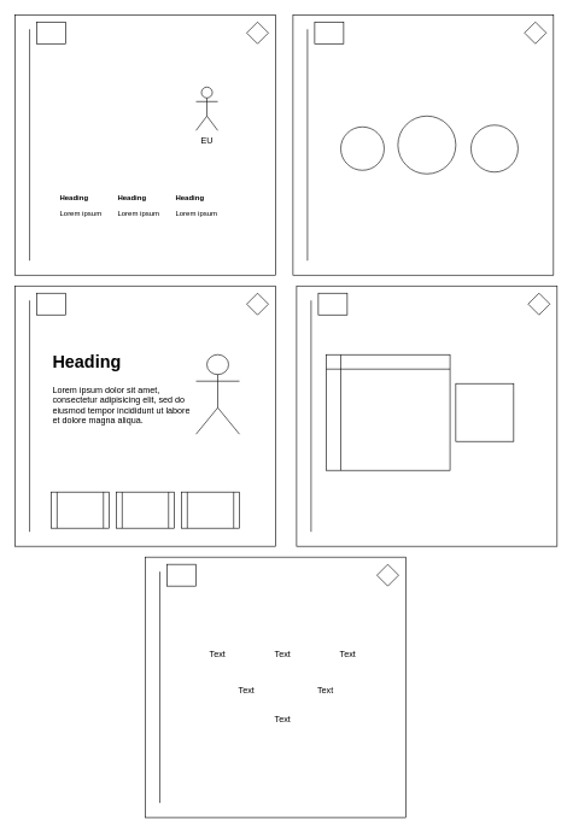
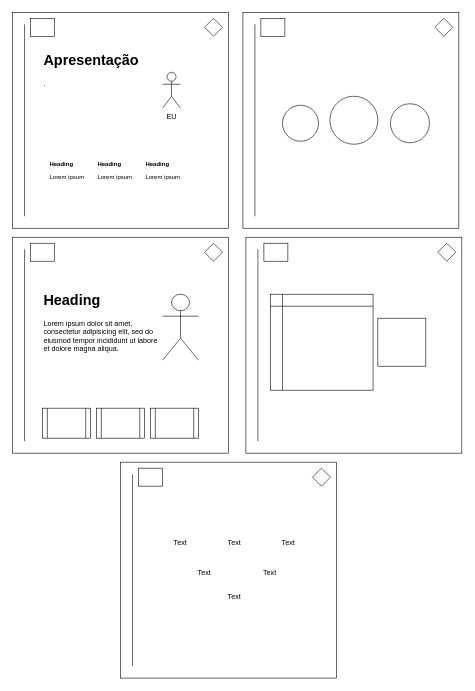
  <mxCell id="0" />
  <mxCell id="1" parent="0" />
  <mxCell id="2" value="" style="whiteSpace=wrap;html=1;aspect=fixed;" parent="1" vertex="1"><mxGeometry x="20" y="20" width="360" height="360" as="geometry" /></mxCell>
  <mxCell id="3" value="EU" style="shape=umlActor;verticalLabelPosition=bottom;verticalAlign=top;html=1;outlineConnect=0;" parent="1" vertex="1"><mxGeometry x="270" y="120" width="30" height="60" as="geometry" /></mxCell>
+ <mxCell id="4" value="&lt;h1 style=&quot;margin-top: 0px;&quot;&gt;Apresentação&lt;/h1&gt;&lt;p&gt;.&lt;/p&gt;" style="text;html=1;whiteSpace=wrap;overflow=hidden;rounded=0;" parent="1" vertex="1"><mxGeometry x="70" y="80" width="180" height="120" as="geometry" /></mxCell>
  <mxCell id="5" value="&lt;h1 style=&quot;margin-top: 0px; font-size: 10px;&quot;&gt;&lt;font style=&quot;font-size: 10px;&quot;&gt;Heading&lt;/font&gt;&lt;/h1&gt;&lt;p style=&quot;font-size: 10px;&quot;&gt;&lt;font style=&quot;font-size: 10px;&quot;&gt;Lorem ipsum&lt;/font&gt;&lt;/p&gt;" style="text;html=1;whiteSpace=wrap;overflow=hidden;rounded=0;" parent="1" vertex="1"><mxGeometry x="80" y="260" width="160" height="90" as="geometry" /></mxCell>
  <mxCell id="6" value="&lt;h1 style=&quot;margin-top: 0px; font-size: 10px;&quot;&gt;&lt;font style=&quot;font-size: 10px;&quot;&gt;Heading&lt;/font&gt;&lt;/h1&gt;&lt;p style=&quot;font-size: 10px;&quot;&gt;&lt;font style=&quot;font-size: 10px;&quot;&gt;Lorem ipsum&lt;/font&gt;&lt;/p&gt;" style="text;html=1;whiteSpace=wrap;overflow=hidden;rounded=0;" parent="1" vertex="1"><mxGeometry x="160" y="260" width="160" height="90" as="geometry" /></mxCell>
  <mxCell id="7" value="&lt;h1 style=&quot;margin-top: 0px; font-size: 10px;&quot;&gt;&lt;font style=&quot;font-size: 10px;&quot;&gt;Heading&lt;/font&gt;&lt;/h1&gt;&lt;p style=&quot;font-size: 10px;&quot;&gt;&lt;font style=&quot;font-size: 10px;&quot;&gt;Lorem ipsum&lt;/font&gt;&lt;/p&gt;" style="text;html=1;whiteSpace=wrap;overflow=hidden;rounded=0;" parent="1" vertex="1"><mxGeometry x="240" y="260" width="160" height="90" as="geometry" /></mxCell>
  <mxCell id="8" value="" style="endArrow=none;html=1;rounded=0;" parent="1" edge="1"><mxGeometry width="50" height="50" relative="1" as="geometry"><mxPoint x="40" y="360" as="sourcePoint" /><mxPoint x="40" y="40" as="targetPoint" /></mxGeometry></mxCell>
  <mxCell id="9" value="" style="rounded=0;whiteSpace=wrap;html=1;" parent="1" vertex="1"><mxGeometry x="50" y="30" width="40" height="30" as="geometry" /></mxCell>
  <mxCell id="10" value="" style="rhombus;whiteSpace=wrap;html=1;" parent="1" vertex="1"><mxGeometry x="340" y="30" width="30" height="30" as="geometry" /></mxCell>
  <mxCell id="11" value="" style="whiteSpace=wrap;html=1;aspect=fixed;" parent="1" vertex="1"><mxGeometry x="404" y="20" width="360" height="360" as="geometry" /></mxCell>
  <mxCell id="12" value="" style="endArrow=none;html=1;rounded=0;" parent="1" edge="1"><mxGeometry width="50" height="50" relative="1" as="geometry"><mxPoint x="424" y="360" as="sourcePoint" /><mxPoint x="424" y="40" as="targetPoint" /></mxGeometry></mxCell>
  <mxCell id="13" value="" style="rounded=0;whiteSpace=wrap;html=1;" parent="1" vertex="1"><mxGeometry x="434" y="30" width="40" height="30" as="geometry" /></mxCell>
  <mxCell id="14" value="" style="rhombus;whiteSpace=wrap;html=1;" parent="1" vertex="1"><mxGeometry x="724" y="30" width="30" height="30" as="geometry" /></mxCell>
  <mxCell id="15" value="" style="ellipse;whiteSpace=wrap;html=1;aspect=fixed;" parent="1" vertex="1"><mxGeometry x="549" y="160" width="80" height="80" as="geometry" /></mxCell>
  <mxCell id="16" value="" style="ellipse;whiteSpace=wrap;html=1;aspect=fixed;" parent="1" vertex="1"><mxGeometry x="470" y="175" width="60" height="60" as="geometry" /></mxCell>
  <mxCell id="17" value="" style="ellipse;whiteSpace=wrap;html=1;aspect=fixed;" parent="1" vertex="1"><mxGeometry x="650" y="172.5" width="65" height="65" as="geometry" /></mxCell>
  <mxCell id="18" value="" style="whiteSpace=wrap;html=1;aspect=fixed;" parent="1" vertex="1"><mxGeometry x="20" y="395" width="360" height="360" as="geometry" /></mxCell>
  <mxCell id="19" value="" style="endArrow=none;html=1;rounded=0;" parent="1" edge="1"><mxGeometry width="50" height="50" relative="1" as="geometry"><mxPoint x="40" y="735" as="sourcePoint" /><mxPoint x="40" y="415" as="targetPoint" /></mxGeometry></mxCell>
  <mxCell id="20" value="" style="rounded=0;whiteSpace=wrap;html=1;" parent="1" vertex="1"><mxGeometry x="50" y="405" width="40" height="30" as="geometry" /></mxCell>
  <mxCell id="21" value="" style="rhombus;whiteSpace=wrap;html=1;" parent="1" vertex="1"><mxGeometry x="340" y="405" width="30" height="30" as="geometry" /></mxCell>
  <mxCell id="22" value="" style="shape=umlActor;verticalLabelPosition=bottom;verticalAlign=top;html=1;outlineConnect=0;" parent="1" vertex="1"><mxGeometry x="270" y="490" width="60" height="110" as="geometry" /></mxCell>
  <mxCell id="23" value="&lt;h1 style=&quot;margin-top: 0px;&quot;&gt;Heading&lt;/h1&gt;&lt;p&gt;Lorem ipsum dolor sit amet, consectetur adipisicing elit, sed do eiusmod tempor incididunt ut labore et dolore magna aliqua.&lt;/p&gt;" style="text;html=1;whiteSpace=wrap;overflow=hidden;rounded=0;" parent="1" vertex="1"><mxGeometry x="70" y="480" width="200" height="170" as="geometry" /></mxCell>
  <mxCell id="24" value="" style="shape=process;whiteSpace=wrap;html=1;backgroundOutline=1;" parent="1" vertex="1"><mxGeometry x="70" y="680" width="80" height="50" as="geometry" /></mxCell>
  <mxCell id="25" value="" style="shape=process;whiteSpace=wrap;html=1;backgroundOutline=1;" parent="1" vertex="1"><mxGeometry x="160" y="680" width="80" height="50" as="geometry" /></mxCell>
  <mxCell id="26" value="" style="shape=process;whiteSpace=wrap;html=1;backgroundOutline=1;" parent="1" vertex="1"><mxGeometry x="250" y="680" width="80" height="50" as="geometry" /></mxCell>
  <mxCell id="27" value="" style="whiteSpace=wrap;html=1;aspect=fixed;" parent="1" vertex="1"><mxGeometry x="409" y="395" width="360" height="360" as="geometry" /></mxCell>
  <mxCell id="28" value="" style="endArrow=none;html=1;rounded=0;" parent="1" edge="1"><mxGeometry width="50" height="50" relative="1" as="geometry"><mxPoint x="429" y="735" as="sourcePoint" /><mxPoint x="429" y="415" as="targetPoint" /></mxGeometry></mxCell>
  <mxCell id="29" value="" style="rounded=0;whiteSpace=wrap;html=1;" parent="1" vertex="1"><mxGeometry x="439" y="405" width="40" height="30" as="geometry" /></mxCell>
  <mxCell id="30" value="" style="rhombus;whiteSpace=wrap;html=1;" parent="1" vertex="1"><mxGeometry x="729" y="405" width="30" height="30" as="geometry" /></mxCell>
  <mxCell id="31" value="" style="shape=internalStorage;whiteSpace=wrap;html=1;backgroundOutline=1;" parent="1" vertex="1"><mxGeometry x="450" y="490" width="171" height="160" as="geometry" /></mxCell>
  <mxCell id="32" value="" style="whiteSpace=wrap;html=1;aspect=fixed;" parent="1" vertex="1"><mxGeometry x="629" y="530" width="80" height="80" as="geometry" /></mxCell>
  <mxCell id="33" value="" style="whiteSpace=wrap;html=1;aspect=fixed;" parent="1" vertex="1"><mxGeometry x="200" y="770" width="360" height="360" as="geometry" /></mxCell>
  <mxCell id="34" value="" style="endArrow=none;html=1;rounded=0;" parent="1" edge="1"><mxGeometry width="50" height="50" relative="1" as="geometry"><mxPoint x="220" y="1110" as="sourcePoint" /><mxPoint x="220" y="790" as="targetPoint" /></mxGeometry></mxCell>
  <mxCell id="35" value="" style="rounded=0;whiteSpace=wrap;html=1;" parent="1" vertex="1"><mxGeometry x="230" y="780" width="40" height="30" as="geometry" /></mxCell>
  <mxCell id="36" value="" style="rhombus;whiteSpace=wrap;html=1;" parent="1" vertex="1"><mxGeometry x="520" y="780" width="30" height="30" as="geometry" /></mxCell>
  <mxCell id="37" value="Text" style="text;html=1;align=center;verticalAlign=middle;whiteSpace=wrap;rounded=0;" parent="1" vertex="1"><mxGeometry x="270" y="890" width="60" height="30" as="geometry" /></mxCell>
  <mxCell id="38" value="Text" style="text;html=1;align=center;verticalAlign=middle;whiteSpace=wrap;rounded=0;" parent="1" vertex="1"><mxGeometry x="360" y="890" width="60" height="30" as="geometry" /></mxCell>
  <mxCell id="39" value="Text" style="text;html=1;align=center;verticalAlign=middle;whiteSpace=wrap;rounded=0;" parent="1" vertex="1"><mxGeometry x="450" y="890" width="60" height="30" as="geometry" /></mxCell>
  <mxCell id="40" value="Text" style="text;html=1;align=center;verticalAlign=middle;whiteSpace=wrap;rounded=0;" parent="1" vertex="1"><mxGeometry x="310" y="940" width="60" height="30" as="geometry" /></mxCell>
  <mxCell id="41" value="Text" style="text;html=1;align=center;verticalAlign=middle;whiteSpace=wrap;rounded=0;" parent="1" vertex="1"><mxGeometry x="419" y="940" width="60" height="30" as="geometry" /></mxCell>
  <mxCell id="42" value="Text" style="text;html=1;align=center;verticalAlign=middle;whiteSpace=wrap;rounded=0;" parent="1" vertex="1"><mxGeometry x="360" y="980" width="60" height="30" as="geometry" /></mxCell>
